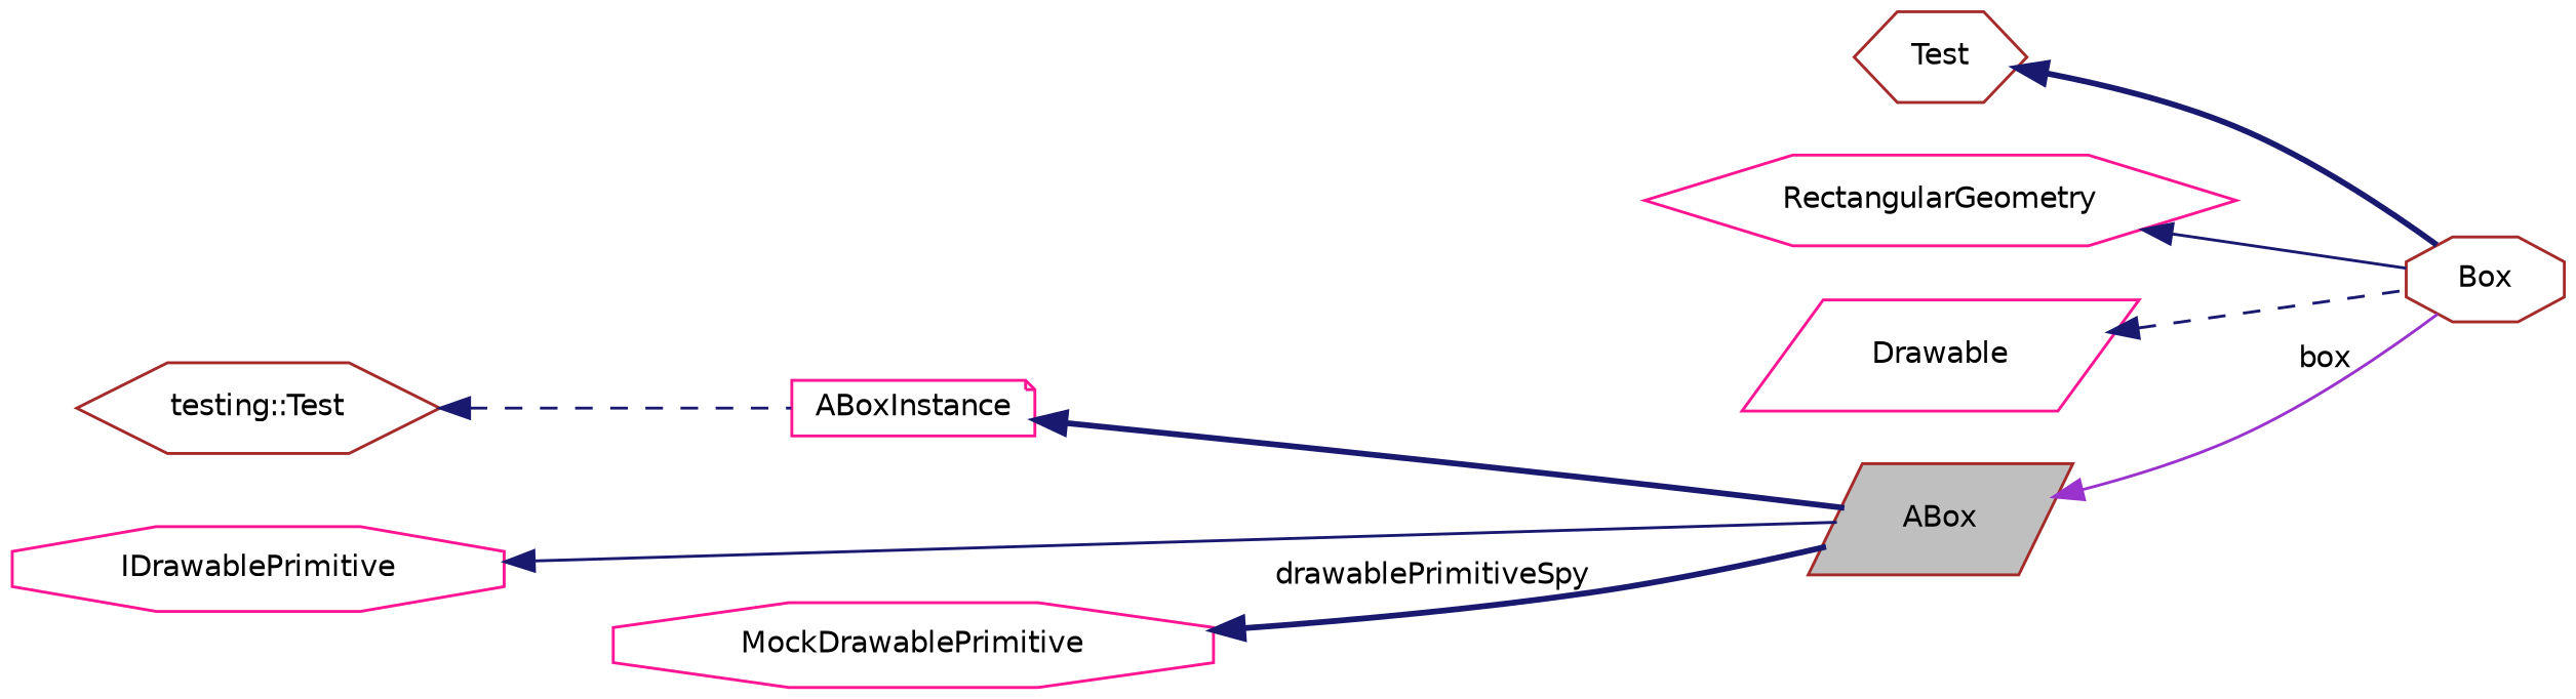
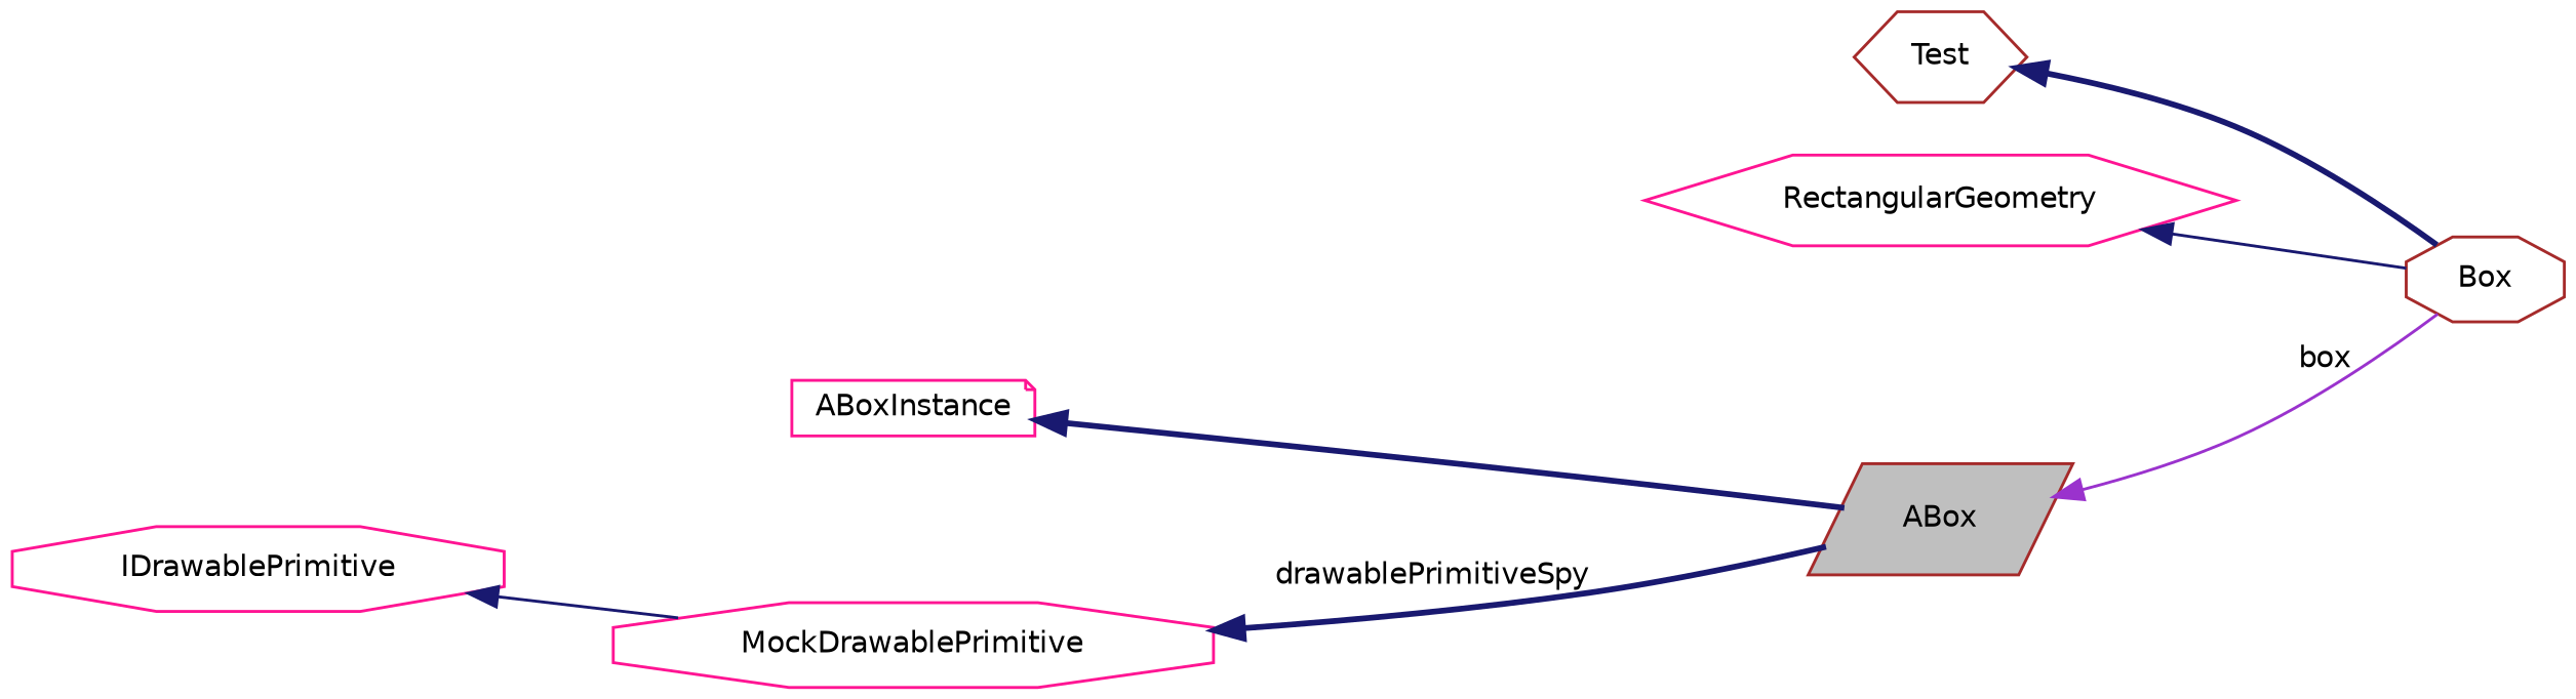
  digraph {
    rankdir=LR
    node [color=deeppink fillcolor=white fontname=Helvetica fontsize=10 shape=octagon style=filled]
    edge [color=midnightblue dir=back fontname=Helvetica fontsize=10 labelfontname=Helvetica labelfontsize=10 style=solid]
    n1 [color=brown fillcolor=grey75 fontcolor=black height=0.2 label=ABox shape=parallelogram width=0.4]
    n2 [color=brown height=0.2 label=Box width=0.4]
    n3 [height=0.2 label=ABoxInstance shape=note width=0.4]
-   n4 [color=brown height=0.2 label="testing::Test" shape=hexagon width=0.4]
    n5 [height=0.2 label=MockDrawablePrimitive width=0.4]
    n6 [height=0.2 label=IDrawablePrimitive width=0.4]
    n7 [color=brown height=0.2 label=Test shape=hexagon width=0.4]
    n8 [height=0.2 label=RectangularGeometry shape=hexagon width=0.4]
-   n9 [height=0.2 label=Drawable shape=parallelogram width=0.4]
    n1 -> n2 [color=darkorchid3 label=" box"]
    n3 -> n1 [style=bold]
-   n4 -> n3 [style=dashed]
    n5 -> n1 [label=" drawablePrimitiveSpy" style=bold]
-   n6 -> n1
+   n6 -> n5
    n7 -> n2 [style=bold]
    n8 -> n2
-   n9 -> n2 [style=dashed]
  }
